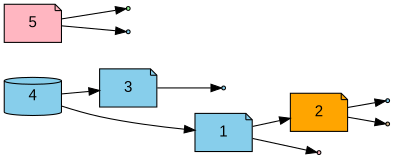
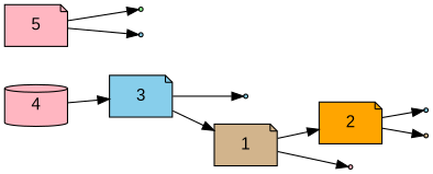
  digraph {
    fontname="Liberation Sans"
    rankdir=LR
    node [fillcolor=skyblue fontname="Liberation Sans" shape=point style=filled]
    edge [fontname="Liberation Sans"]
-   4 [shape=cylinder]
+   4 [fillcolor=lightpink shape=cylinder]
    3 [shape=note]
    5 [fillcolor=lightpink shape=note]
    null6 [fillcolor=palegreen]
    null7
    null8
-   1 [shape=note]
+   1 [fillcolor=tan shape=note]
    2 [fillcolor=orange shape=note]
    null11 [fillcolor=lightpink]
    null9
    null10 [fillcolor=tan]
    4 -> 3
    3 -> null8
-   4 -> 1
+   3 -> 1
    5 -> null6
    5 -> null7
    1 -> 2
    1 -> null11
    2 -> null9
    2 -> null10
  }
